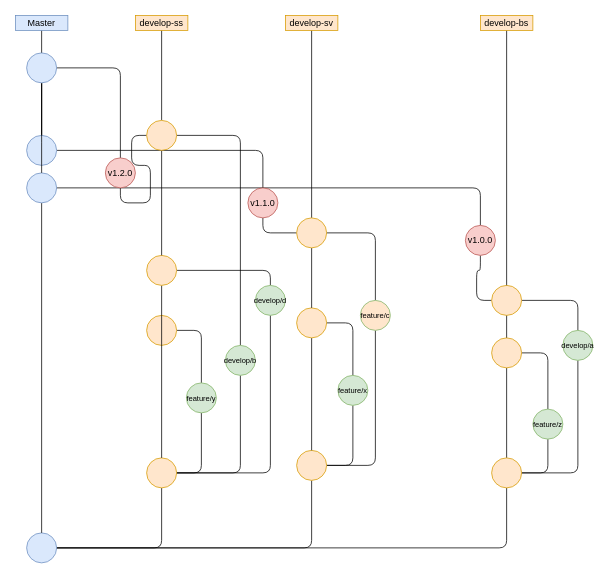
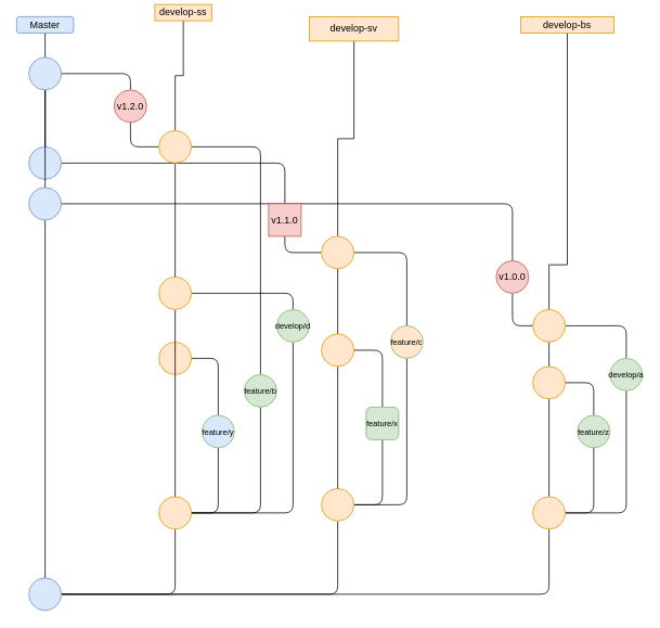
  <mxCell id="0" />
  <mxCell id="1" parent="0" />
  <mxCell id="2" style="edgeStyle=orthogonalEdgeStyle;rounded=0;orthogonalLoop=1;jettySize=auto;html=1;endArrow=none;endFill=0;entryX=0.5;entryY=1;entryDx=0;entryDy=0;" edge="1" parent="1" source="62" target="7"><mxGeometry relative="1" as="geometry"><mxPoint x="317" y="150" as="targetPoint" /><Array as="points"><mxPoint x="55" y="190" /></Array></mxGeometry></mxCell>
  <mxCell id="3" style="edgeStyle=orthogonalEdgeStyle;rounded=1;orthogonalLoop=1;jettySize=auto;html=1;exitX=1;exitY=0.5;exitDx=0;exitDy=0;curved=0;endArrow=none;endFill=0;entryX=0.5;entryY=1;entryDx=0;entryDy=0;" edge="1" parent="1" source="6" target="11"><mxGeometry relative="1" as="geometry"><mxPoint x="397" y="580" as="targetPoint" /></mxGeometry></mxCell>
  <mxCell id="4" style="edgeStyle=orthogonalEdgeStyle;rounded=1;orthogonalLoop=1;jettySize=auto;html=1;exitX=1;exitY=0.5;exitDx=0;exitDy=0;endArrow=none;endFill=0;curved=0;entryX=0.5;entryY=1;entryDx=0;entryDy=0;" edge="1" parent="1" source="6" target="16"><mxGeometry relative="1" as="geometry"><mxPoint x="447" y="580" as="targetPoint" /><Array as="points"><mxPoint x="215" y="730" /></Array></mxGeometry></mxCell>
  <mxCell id="5" style="edgeStyle=orthogonalEdgeStyle;rounded=1;orthogonalLoop=1;jettySize=auto;html=1;exitX=1;exitY=0.5;exitDx=0;exitDy=0;entryX=0.5;entryY=1;entryDx=0;entryDy=0;endArrow=none;endFill=0;curved=0;" edge="1" parent="1" source="6" target="22"><mxGeometry relative="1" as="geometry" /></mxCell>
  <mxCell id="6" value="" style="ellipse;whiteSpace=wrap;html=1;aspect=fixed;fillColor=#dae8fc;strokeColor=#6c8ebf;" vertex="1" parent="1"><mxGeometry x="35" y="710" width="40" height="40" as="geometry" /></mxCell>
- <mxCell id="7" value="Master" style="rounded=0;whiteSpace=wrap;html=1;fillColor=#dae8fc;strokeColor=#6c8ebf;" vertex="1" parent="1"><mxGeometry x="20" y="20" width="70" height="20" as="geometry" /></mxCell>
+ <mxCell id="7" value="Master" style="whiteSpace=wrap;html=1;fillColor=#dae8fc;strokeColor=#6c8ebf;rounded=1;" vertex="1" parent="1"><mxGeometry x="20" y="20" width="70" height="20" as="geometry" /></mxCell>
  <mxCell id="8" style="edgeStyle=orthogonalEdgeStyle;rounded=0;orthogonalLoop=1;jettySize=auto;html=1;endArrow=none;endFill=0;entryX=0.5;entryY=1;entryDx=0;entryDy=0;" edge="1" parent="1" source="46" target="18"><mxGeometry relative="1" as="geometry"><mxPoint x="177" y="150" as="targetPoint" /></mxGeometry></mxCell>
  <mxCell id="9" style="edgeStyle=orthogonalEdgeStyle;rounded=1;orthogonalLoop=1;jettySize=auto;html=1;exitX=1;exitY=0.5;exitDx=0;exitDy=0;endArrow=none;endFill=0;curved=0;" edge="1" parent="1" source="11" target="27"><mxGeometry relative="1" as="geometry"><mxPoint x="470" y="530" as="targetPoint" /></mxGeometry></mxCell>
  <mxCell id="10" style="edgeStyle=orthogonalEdgeStyle;rounded=1;orthogonalLoop=1;jettySize=auto;html=1;exitX=1;exitY=0.5;exitDx=0;exitDy=0;endArrow=none;endFill=0;curved=0;" edge="1" parent="1" source="11" target="43"><mxGeometry relative="1" as="geometry" /></mxCell>
  <mxCell id="11" value="" style="ellipse;whiteSpace=wrap;html=1;aspect=fixed;fillColor=#ffe6cc;strokeColor=#d79b00;" vertex="1" parent="1"><mxGeometry x="395" y="600" width="40" height="40" as="geometry" /></mxCell>
  <mxCell id="12" style="edgeStyle=orthogonalEdgeStyle;rounded=0;orthogonalLoop=1;jettySize=auto;html=1;exitX=0.5;exitY=0;exitDx=0;exitDy=0;endArrow=none;endFill=0;" edge="1" parent="1" source="58" target="17"><mxGeometry relative="1" as="geometry"><mxPoint x="215" y="160" as="targetPoint" /></mxGeometry></mxCell>
  <mxCell id="13" value="" style="edgeStyle=orthogonalEdgeStyle;rounded=1;orthogonalLoop=1;jettySize=auto;html=1;endArrow=none;endFill=0;curved=0;" edge="1" parent="1" source="16" target="25"><mxGeometry relative="1" as="geometry" /></mxCell>
  <mxCell id="14" style="edgeStyle=orthogonalEdgeStyle;rounded=1;orthogonalLoop=1;jettySize=auto;html=1;exitX=1;exitY=0.5;exitDx=0;exitDy=0;entryX=0.5;entryY=1;entryDx=0;entryDy=0;curved=0;endArrow=none;endFill=0;" edge="1" parent="1" source="16" target="51"><mxGeometry relative="1" as="geometry" /></mxCell>
  <mxCell id="15" style="edgeStyle=orthogonalEdgeStyle;rounded=1;orthogonalLoop=1;jettySize=auto;html=1;exitX=1;exitY=0.5;exitDx=0;exitDy=0;entryX=0.5;entryY=1;entryDx=0;entryDy=0;curved=0;endArrow=none;endFill=0;" edge="1" parent="1" source="16" target="53"><mxGeometry relative="1" as="geometry" /></mxCell>
  <mxCell id="16" value="" style="ellipse;whiteSpace=wrap;html=1;aspect=fixed;fillColor=#ffe6cc;strokeColor=#d79b00;" vertex="1" parent="1"><mxGeometry x="195" y="610" width="40" height="40" as="geometry" /></mxCell>
- <mxCell id="17" value="develop-ss" style="rounded=0;whiteSpace=wrap;html=1;fillColor=#ffe6cc;strokeColor=#d79b00;" vertex="1" parent="1"><mxGeometry x="180" y="20" width="70" height="20" as="geometry" /></mxCell>
- <mxCell id="18" value="develop-sv" style="rounded=0;whiteSpace=wrap;html=1;fillColor=#ffe6cc;strokeColor=#d79b00;" vertex="1" parent="1"><mxGeometry x="380" y="20" width="70" height="20" as="geometry" /></mxCell>
+ <mxCell id="17" value="develop-ss" style="rounded=0;whiteSpace=wrap;html=1;fillColor=#ffe6cc;strokeColor=#d79b00;" vertex="1" parent="1"><mxGeometry x="190" y="5" width="70" height="20" as="geometry" /></mxCell>
+ <mxCell id="18" value="develop-sv" style="rounded=0;whiteSpace=wrap;html=1;fillColor=#ffe6cc;strokeColor=#d79b00;" vertex="1" parent="1"><mxGeometry x="380" y="20" width="110" height="30" as="geometry" /></mxCell>
  <mxCell id="19" style="edgeStyle=orthogonalEdgeStyle;rounded=0;orthogonalLoop=1;jettySize=auto;html=1;exitX=0.5;exitY=0;exitDx=0;exitDy=0;entryX=0.5;entryY=1;entryDx=0;entryDy=0;endArrow=none;endFill=0;" edge="1" parent="1" source="22" target="23"><mxGeometry relative="1" as="geometry" /></mxCell>
  <mxCell id="20" style="edgeStyle=orthogonalEdgeStyle;rounded=1;orthogonalLoop=1;jettySize=auto;html=1;exitX=1;exitY=0.5;exitDx=0;exitDy=0;entryX=0.5;entryY=1;entryDx=0;entryDy=0;endArrow=none;endFill=0;curved=0;" edge="1" parent="1" source="22" target="29"><mxGeometry relative="1" as="geometry" /></mxCell>
  <mxCell id="21" style="edgeStyle=orthogonalEdgeStyle;rounded=1;orthogonalLoop=1;jettySize=auto;html=1;entryX=0.5;entryY=1;entryDx=0;entryDy=0;endArrow=none;endFill=0;curved=0;" edge="1" parent="1" source="22" target="31"><mxGeometry relative="1" as="geometry" /></mxCell>
  <mxCell id="22" value="" style="ellipse;whiteSpace=wrap;html=1;aspect=fixed;fillColor=#ffe6cc;strokeColor=#d79b00;" vertex="1" parent="1"><mxGeometry x="655" y="610" width="40" height="40" as="geometry" /></mxCell>
- <mxCell id="23" value="develop-bs" style="rounded=0;whiteSpace=wrap;html=1;fillColor=#ffe6cc;strokeColor=#d79b00;" vertex="1" parent="1"><mxGeometry x="640" y="20" width="70" height="20" as="geometry" /></mxCell>
+ <mxCell id="23" value="develop-bs" style="rounded=0;whiteSpace=wrap;html=1;fillColor=#ffe6cc;strokeColor=#d79b00;" vertex="1" parent="1"><mxGeometry x="640" y="20" width="115" height="20" as="geometry" /></mxCell>
  <mxCell id="24" style="edgeStyle=orthogonalEdgeStyle;rounded=1;orthogonalLoop=1;jettySize=auto;html=1;exitX=0.5;exitY=0;exitDx=0;exitDy=0;entryX=1;entryY=0.5;entryDx=0;entryDy=0;curved=0;endArrow=none;endFill=0;" edge="1" parent="1" source="25" target="41"><mxGeometry relative="1" as="geometry" /></mxCell>
- <mxCell id="25" value="&lt;font size=&quot;1&quot;&gt;feature/y&lt;/font&gt;" style="ellipse;whiteSpace=wrap;html=1;fillColor=#d5e8d4;strokeColor=#82b366;" vertex="1" parent="1"><mxGeometry x="248" y="510" width="40" height="40" as="geometry" /></mxCell>
+ <mxCell id="25" value="&lt;font size=&quot;1&quot;&gt;feature/y&lt;/font&gt;" style="ellipse;whiteSpace=wrap;html=1;fillColor=#dae8fc;strokeColor=#82b366;" vertex="1" parent="1"><mxGeometry x="248" y="510" width="40" height="40" as="geometry" /></mxCell>
  <mxCell id="26" style="edgeStyle=orthogonalEdgeStyle;rounded=1;orthogonalLoop=1;jettySize=auto;html=1;exitX=0.5;exitY=0;exitDx=0;exitDy=0;entryX=1;entryY=0.5;entryDx=0;entryDy=0;curved=0;endArrow=none;endFill=0;" edge="1" parent="1" source="27" target="40"><mxGeometry relative="1" as="geometry" /></mxCell>
- <mxCell id="27" value="&lt;font style=&quot;font-size: 10px;&quot;&gt;&lt;font style=&quot;font-size: 10px;&quot;&gt;feature&lt;/font&gt;/x&lt;/font&gt;" style="ellipse;whiteSpace=wrap;html=1;fillColor=#d5e8d4;strokeColor=#82b366;" vertex="1" parent="1"><mxGeometry x="450" y="500" width="40" height="40" as="geometry" /></mxCell>
+ <mxCell id="27" value="&lt;font style=&quot;font-size: 10px;&quot;&gt;&lt;font style=&quot;font-size: 10px;&quot;&gt;feature&lt;/font&gt;/x&lt;/font&gt;" style="whiteSpace=wrap;html=1;fillColor=#d5e8d4;strokeColor=#82b366;rounded=1;" vertex="1" parent="1"><mxGeometry x="450" y="500" width="40" height="40" as="geometry" /></mxCell>
  <mxCell id="28" style="edgeStyle=orthogonalEdgeStyle;rounded=1;orthogonalLoop=1;jettySize=auto;html=1;entryX=1;entryY=0.5;entryDx=0;entryDy=0;curved=0;endArrow=none;endFill=0;exitX=0.5;exitY=0;exitDx=0;exitDy=0;" edge="1" parent="1" source="29" target="32"><mxGeometry relative="1" as="geometry" /></mxCell>
- <mxCell id="29" value="&lt;font style=&quot;font-size: 10px;&quot;&gt;feature/z&lt;/font&gt;" style="ellipse;whiteSpace=wrap;html=1;fillColor=#d5e8d4;strokeColor=#82b366;" vertex="1" parent="1"><mxGeometry x="710" y="545" width="40" height="40" as="geometry" /></mxCell>
+ <mxCell id="29" value="&lt;font style=&quot;font-size: 10px;&quot;&gt;feature/z&lt;/font&gt;" style="ellipse;whiteSpace=wrap;html=1;fillColor=#d5e8d4;strokeColor=#82b366;" vertex="1" parent="1"><mxGeometry x="710" y="510" width="40" height="40" as="geometry" /></mxCell>
  <mxCell id="30" style="edgeStyle=orthogonalEdgeStyle;rounded=1;orthogonalLoop=1;jettySize=auto;html=1;entryX=1;entryY=0.5;entryDx=0;entryDy=0;curved=0;endArrow=none;endFill=0;exitX=0.5;exitY=0;exitDx=0;exitDy=0;" edge="1" parent="1" source="31" target="34"><mxGeometry relative="1" as="geometry" /></mxCell>
  <mxCell id="31" value="&lt;font style=&quot;font-size: 10px;&quot;&gt;develop/a&lt;/font&gt;" style="ellipse;whiteSpace=wrap;html=1;fillColor=#d5e8d4;strokeColor=#82b366;" vertex="1" parent="1"><mxGeometry x="750" y="440" width="40" height="40" as="geometry" /></mxCell>
  <mxCell id="32" value="" style="ellipse;whiteSpace=wrap;html=1;aspect=fixed;fillColor=#ffe6cc;strokeColor=#d79b00;" vertex="1" parent="1"><mxGeometry x="655" y="450" width="40" height="40" as="geometry" /></mxCell>
  <mxCell id="33" style="edgeStyle=orthogonalEdgeStyle;rounded=1;orthogonalLoop=1;jettySize=auto;html=1;exitX=0;exitY=0.5;exitDx=0;exitDy=0;entryX=0.5;entryY=1;entryDx=0;entryDy=0;endArrow=none;endFill=0;curved=0;" edge="1" parent="1" source="34" target="36"><mxGeometry relative="1" as="geometry" /></mxCell>
  <mxCell id="34" value="" style="ellipse;whiteSpace=wrap;html=1;aspect=fixed;fillColor=#ffe6cc;strokeColor=#d79b00;" vertex="1" parent="1"><mxGeometry x="655" y="380" width="40" height="40" as="geometry" /></mxCell>
  <mxCell id="35" style="edgeStyle=orthogonalEdgeStyle;rounded=1;orthogonalLoop=1;jettySize=auto;html=1;exitX=0.5;exitY=0;exitDx=0;exitDy=0;entryX=1;entryY=0.5;entryDx=0;entryDy=0;curved=0;endArrow=none;endFill=0;" edge="1" parent="1" source="36" target="38"><mxGeometry relative="1" as="geometry" /></mxCell>
- <mxCell id="36" value="v1.0.0" style="ellipse;whiteSpace=wrap;html=1;aspect=fixed;fillColor=#f8cecc;strokeColor=#b85450;" vertex="1" parent="1"><mxGeometry x="620" y="300" width="40" height="40" as="geometry" /></mxCell>
+ <mxCell id="36" value="v1.0.0" style="ellipse;whiteSpace=wrap;html=1;aspect=fixed;fillColor=#f8cecc;strokeColor=#b85450;" vertex="1" parent="1"><mxGeometry x="610" y="320" width="40" height="40" as="geometry" /></mxCell>
  <mxCell id="37" value="" style="edgeStyle=orthogonalEdgeStyle;rounded=0;orthogonalLoop=1;jettySize=auto;html=1;endArrow=none;endFill=0;" edge="1" parent="1" source="6" target="38"><mxGeometry relative="1" as="geometry"><mxPoint x="317" y="150" as="targetPoint" /><mxPoint x="317" y="710" as="sourcePoint" /></mxGeometry></mxCell>
  <mxCell id="38" value="" style="ellipse;whiteSpace=wrap;html=1;aspect=fixed;fillColor=#dae8fc;strokeColor=#6c8ebf;" vertex="1" parent="1"><mxGeometry x="35" y="230" width="40" height="40" as="geometry" /></mxCell>
  <mxCell id="39" value="" style="edgeStyle=orthogonalEdgeStyle;rounded=0;orthogonalLoop=1;jettySize=auto;html=1;endArrow=none;endFill=0;entryX=0.5;entryY=1;entryDx=0;entryDy=0;" edge="1" parent="1" source="11" target="40"><mxGeometry relative="1" as="geometry"><mxPoint x="415" y="140" as="targetPoint" /><mxPoint x="415" y="600" as="sourcePoint" /></mxGeometry></mxCell>
  <mxCell id="40" value="" style="ellipse;whiteSpace=wrap;html=1;aspect=fixed;fillColor=#ffe6cc;strokeColor=#d79b00;" vertex="1" parent="1"><mxGeometry x="395" y="410" width="40" height="40" as="geometry" /></mxCell>
  <mxCell id="41" value="" style="ellipse;whiteSpace=wrap;html=1;aspect=fixed;fillColor=#ffe6cc;strokeColor=#d79b00;" vertex="1" parent="1"><mxGeometry x="195" y="420" width="40" height="40" as="geometry" /></mxCell>
  <mxCell id="42" style="edgeStyle=orthogonalEdgeStyle;rounded=1;orthogonalLoop=1;jettySize=auto;html=1;exitX=0.5;exitY=0;exitDx=0;exitDy=0;entryX=1;entryY=0.5;entryDx=0;entryDy=0;curved=0;endArrow=none;endFill=0;" edge="1" parent="1" source="43" target="46"><mxGeometry relative="1" as="geometry" /></mxCell>
  <mxCell id="43" value="&lt;font style=&quot;font-size: 10px;&quot;&gt;&lt;font style=&quot;font-size: 10px;&quot;&gt;feature&lt;/font&gt;/c&lt;/font&gt;" style="ellipse;whiteSpace=wrap;html=1;fillColor=#ffe6cc;strokeColor=#82b366;" vertex="1" parent="1"><mxGeometry x="480" y="400" width="40" height="40" as="geometry" /></mxCell>
  <mxCell id="44" value="" style="edgeStyle=orthogonalEdgeStyle;rounded=0;orthogonalLoop=1;jettySize=auto;html=1;endArrow=none;endFill=0;entryX=0.5;entryY=1;entryDx=0;entryDy=0;" edge="1" parent="1" source="40" target="46"><mxGeometry relative="1" as="geometry"><mxPoint x="415" y="140" as="targetPoint" /><mxPoint x="415" y="410" as="sourcePoint" /></mxGeometry></mxCell>
  <mxCell id="45" style="edgeStyle=orthogonalEdgeStyle;rounded=1;orthogonalLoop=1;jettySize=auto;html=1;exitX=0;exitY=0.5;exitDx=0;exitDy=0;entryX=0.5;entryY=1;entryDx=0;entryDy=0;curved=0;endArrow=none;endFill=0;" edge="1" parent="1" source="46" target="48"><mxGeometry relative="1" as="geometry" /></mxCell>
  <mxCell id="46" value="" style="ellipse;whiteSpace=wrap;html=1;aspect=fixed;fillColor=#ffe6cc;strokeColor=#d79b00;" vertex="1" parent="1"><mxGeometry x="395" y="290" width="40" height="40" as="geometry" /></mxCell>
  <mxCell id="47" style="edgeStyle=orthogonalEdgeStyle;rounded=1;orthogonalLoop=1;jettySize=auto;html=1;exitX=0.5;exitY=0;exitDx=0;exitDy=0;entryX=1;entryY=0.5;entryDx=0;entryDy=0;endArrow=none;endFill=0;curved=0;" edge="1" parent="1" source="48" target="49"><mxGeometry relative="1" as="geometry" /></mxCell>
- <mxCell id="48" value="v1.1.0" style="ellipse;whiteSpace=wrap;html=1;aspect=fixed;fillColor=#f8cecc;strokeColor=#b85450;" vertex="1" parent="1"><mxGeometry x="330" y="250" width="40" height="40" as="geometry" /></mxCell>
+ <mxCell id="48" value="v1.1.0" style="whiteSpace=wrap;html=1;aspect=fixed;fillColor=#f8cecc;strokeColor=#b85450;rounded=0;" vertex="1" parent="1"><mxGeometry x="330" y="250" width="40" height="40" as="geometry" /></mxCell>
  <mxCell id="49" value="" style="ellipse;whiteSpace=wrap;html=1;aspect=fixed;fillColor=#dae8fc;strokeColor=#6c8ebf;" vertex="1" parent="1"><mxGeometry x="35" y="180" width="40" height="40" as="geometry" /></mxCell>
  <mxCell id="50" style="edgeStyle=orthogonalEdgeStyle;rounded=1;orthogonalLoop=1;jettySize=auto;html=1;exitX=0.5;exitY=0;exitDx=0;exitDy=0;entryX=1;entryY=0.5;entryDx=0;entryDy=0;curved=0;endArrow=none;endFill=0;" edge="1" parent="1" source="51" target="58"><mxGeometry relative="1" as="geometry" /></mxCell>
- <mxCell id="51" value="&lt;font size=&quot;1&quot;&gt;develop/b&lt;/font&gt;" style="ellipse;whiteSpace=wrap;html=1;fillColor=#d5e8d4;strokeColor=#82b366;" vertex="1" parent="1"><mxGeometry x="300" y="460" width="40" height="40" as="geometry" /></mxCell>
+ <mxCell id="51" value="&lt;font size=&quot;1&quot;&gt;feature/b&lt;/font&gt;" style="ellipse;whiteSpace=wrap;html=1;fillColor=#d5e8d4;strokeColor=#82b366;" vertex="1" parent="1"><mxGeometry x="300" y="460" width="40" height="40" as="geometry" /></mxCell>
  <mxCell id="52" style="edgeStyle=orthogonalEdgeStyle;rounded=1;orthogonalLoop=1;jettySize=auto;html=1;exitX=0.5;exitY=0;exitDx=0;exitDy=0;entryX=1;entryY=0.5;entryDx=0;entryDy=0;endArrow=none;endFill=0;curved=0;" edge="1" parent="1" source="53" target="55"><mxGeometry relative="1" as="geometry" /></mxCell>
  <mxCell id="53" value="&lt;font size=&quot;1&quot;&gt;develop/d&lt;/font&gt;" style="ellipse;whiteSpace=wrap;html=1;fillColor=#d5e8d4;strokeColor=#82b366;" vertex="1" parent="1"><mxGeometry x="340" y="380" width="40" height="40" as="geometry" /></mxCell>
  <mxCell id="54" value="" style="edgeStyle=orthogonalEdgeStyle;rounded=0;orthogonalLoop=1;jettySize=auto;html=1;exitX=0.5;exitY=0;exitDx=0;exitDy=0;endArrow=none;endFill=0;" edge="1" parent="1" source="16" target="55"><mxGeometry relative="1" as="geometry"><mxPoint x="215" y="40" as="targetPoint" /><mxPoint x="215" y="610" as="sourcePoint" /></mxGeometry></mxCell>
  <mxCell id="55" value="" style="ellipse;whiteSpace=wrap;html=1;aspect=fixed;fillColor=#ffe6cc;strokeColor=#d79b00;" vertex="1" parent="1"><mxGeometry x="195" y="340" width="40" height="40" as="geometry" /></mxCell>
  <mxCell id="56" value="" style="edgeStyle=orthogonalEdgeStyle;rounded=0;orthogonalLoop=1;jettySize=auto;html=1;exitX=0.5;exitY=0;exitDx=0;exitDy=0;endArrow=none;endFill=0;" edge="1" parent="1" source="55" target="58"><mxGeometry relative="1" as="geometry"><mxPoint x="215" y="40" as="targetPoint" /><mxPoint x="215" y="340" as="sourcePoint" /></mxGeometry></mxCell>
  <mxCell id="57" style="edgeStyle=orthogonalEdgeStyle;rounded=1;orthogonalLoop=1;jettySize=auto;html=1;exitX=0;exitY=0.5;exitDx=0;exitDy=0;entryX=0.5;entryY=1;entryDx=0;entryDy=0;curved=0;endArrow=none;endFill=0;" edge="1" parent="1" source="58" target="60"><mxGeometry relative="1" as="geometry" /></mxCell>
  <mxCell id="58" value="" style="ellipse;whiteSpace=wrap;html=1;aspect=fixed;fillColor=#ffe6cc;strokeColor=#d79b00;" vertex="1" parent="1"><mxGeometry x="195" y="160" width="40" height="40" as="geometry" /></mxCell>
  <mxCell id="59" style="edgeStyle=orthogonalEdgeStyle;rounded=1;orthogonalLoop=1;jettySize=auto;html=1;exitX=0.5;exitY=0;exitDx=0;exitDy=0;entryX=1;entryY=0.5;entryDx=0;entryDy=0;curved=0;endArrow=none;endFill=0;" edge="1" parent="1" source="60" target="62"><mxGeometry relative="1" as="geometry" /></mxCell>
- <mxCell id="60" value="v1.2&lt;span style=&quot;background-color: initial;&quot;&gt;.0&lt;/span&gt;" style="ellipse;whiteSpace=wrap;html=1;aspect=fixed;fillColor=#f8cecc;strokeColor=#b85450;" vertex="1" parent="1"><mxGeometry x="140" y="210" width="40" height="40" as="geometry" /></mxCell>
+ <mxCell id="60" value="v1.2&lt;span style=&quot;background-color: initial;&quot;&gt;.0&lt;/span&gt;" style="ellipse;whiteSpace=wrap;html=1;aspect=fixed;fillColor=#f8cecc;strokeColor=#b85450;" vertex="1" parent="1"><mxGeometry x="140" y="110" width="40" height="40" as="geometry" /></mxCell>
  <mxCell id="61" value="" style="edgeStyle=orthogonalEdgeStyle;rounded=0;orthogonalLoop=1;jettySize=auto;html=1;endArrow=none;endFill=0;entryX=0.5;entryY=1;entryDx=0;entryDy=0;" edge="1" parent="1" source="38" target="62"><mxGeometry relative="1" as="geometry"><mxPoint x="55" y="40" as="targetPoint" /><mxPoint x="55" y="230" as="sourcePoint" /><Array as="points"><mxPoint x="55" y="190" /></Array></mxGeometry></mxCell>
  <mxCell id="62" value="" style="ellipse;whiteSpace=wrap;html=1;aspect=fixed;fillColor=#dae8fc;strokeColor=#6c8ebf;" vertex="1" parent="1"><mxGeometry x="35" y="70" width="40" height="40" as="geometry" /></mxCell>
